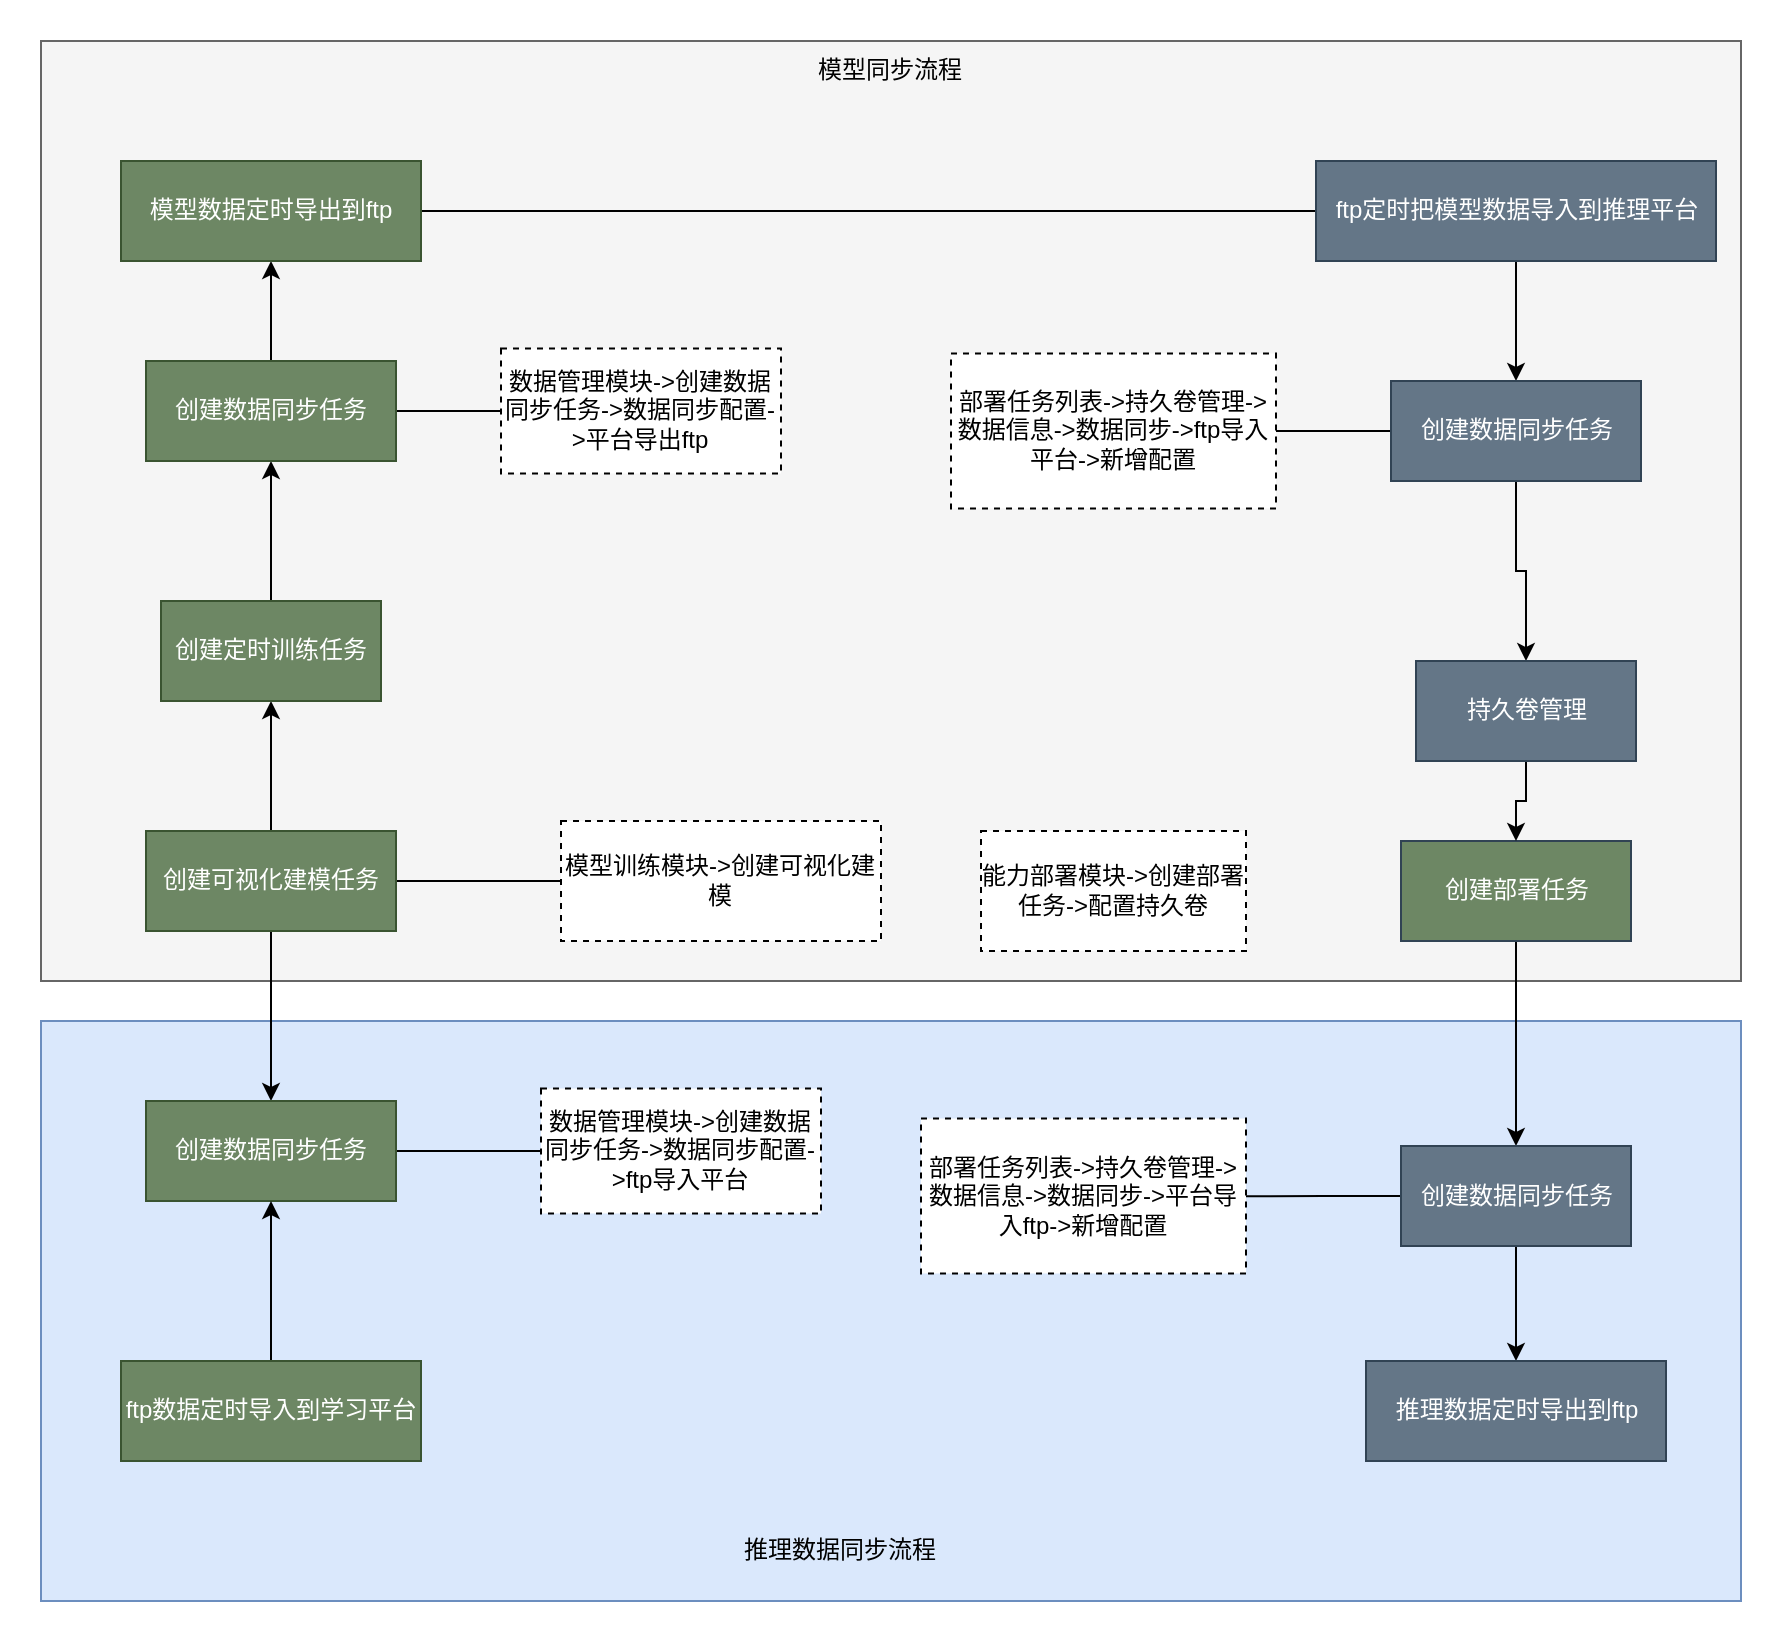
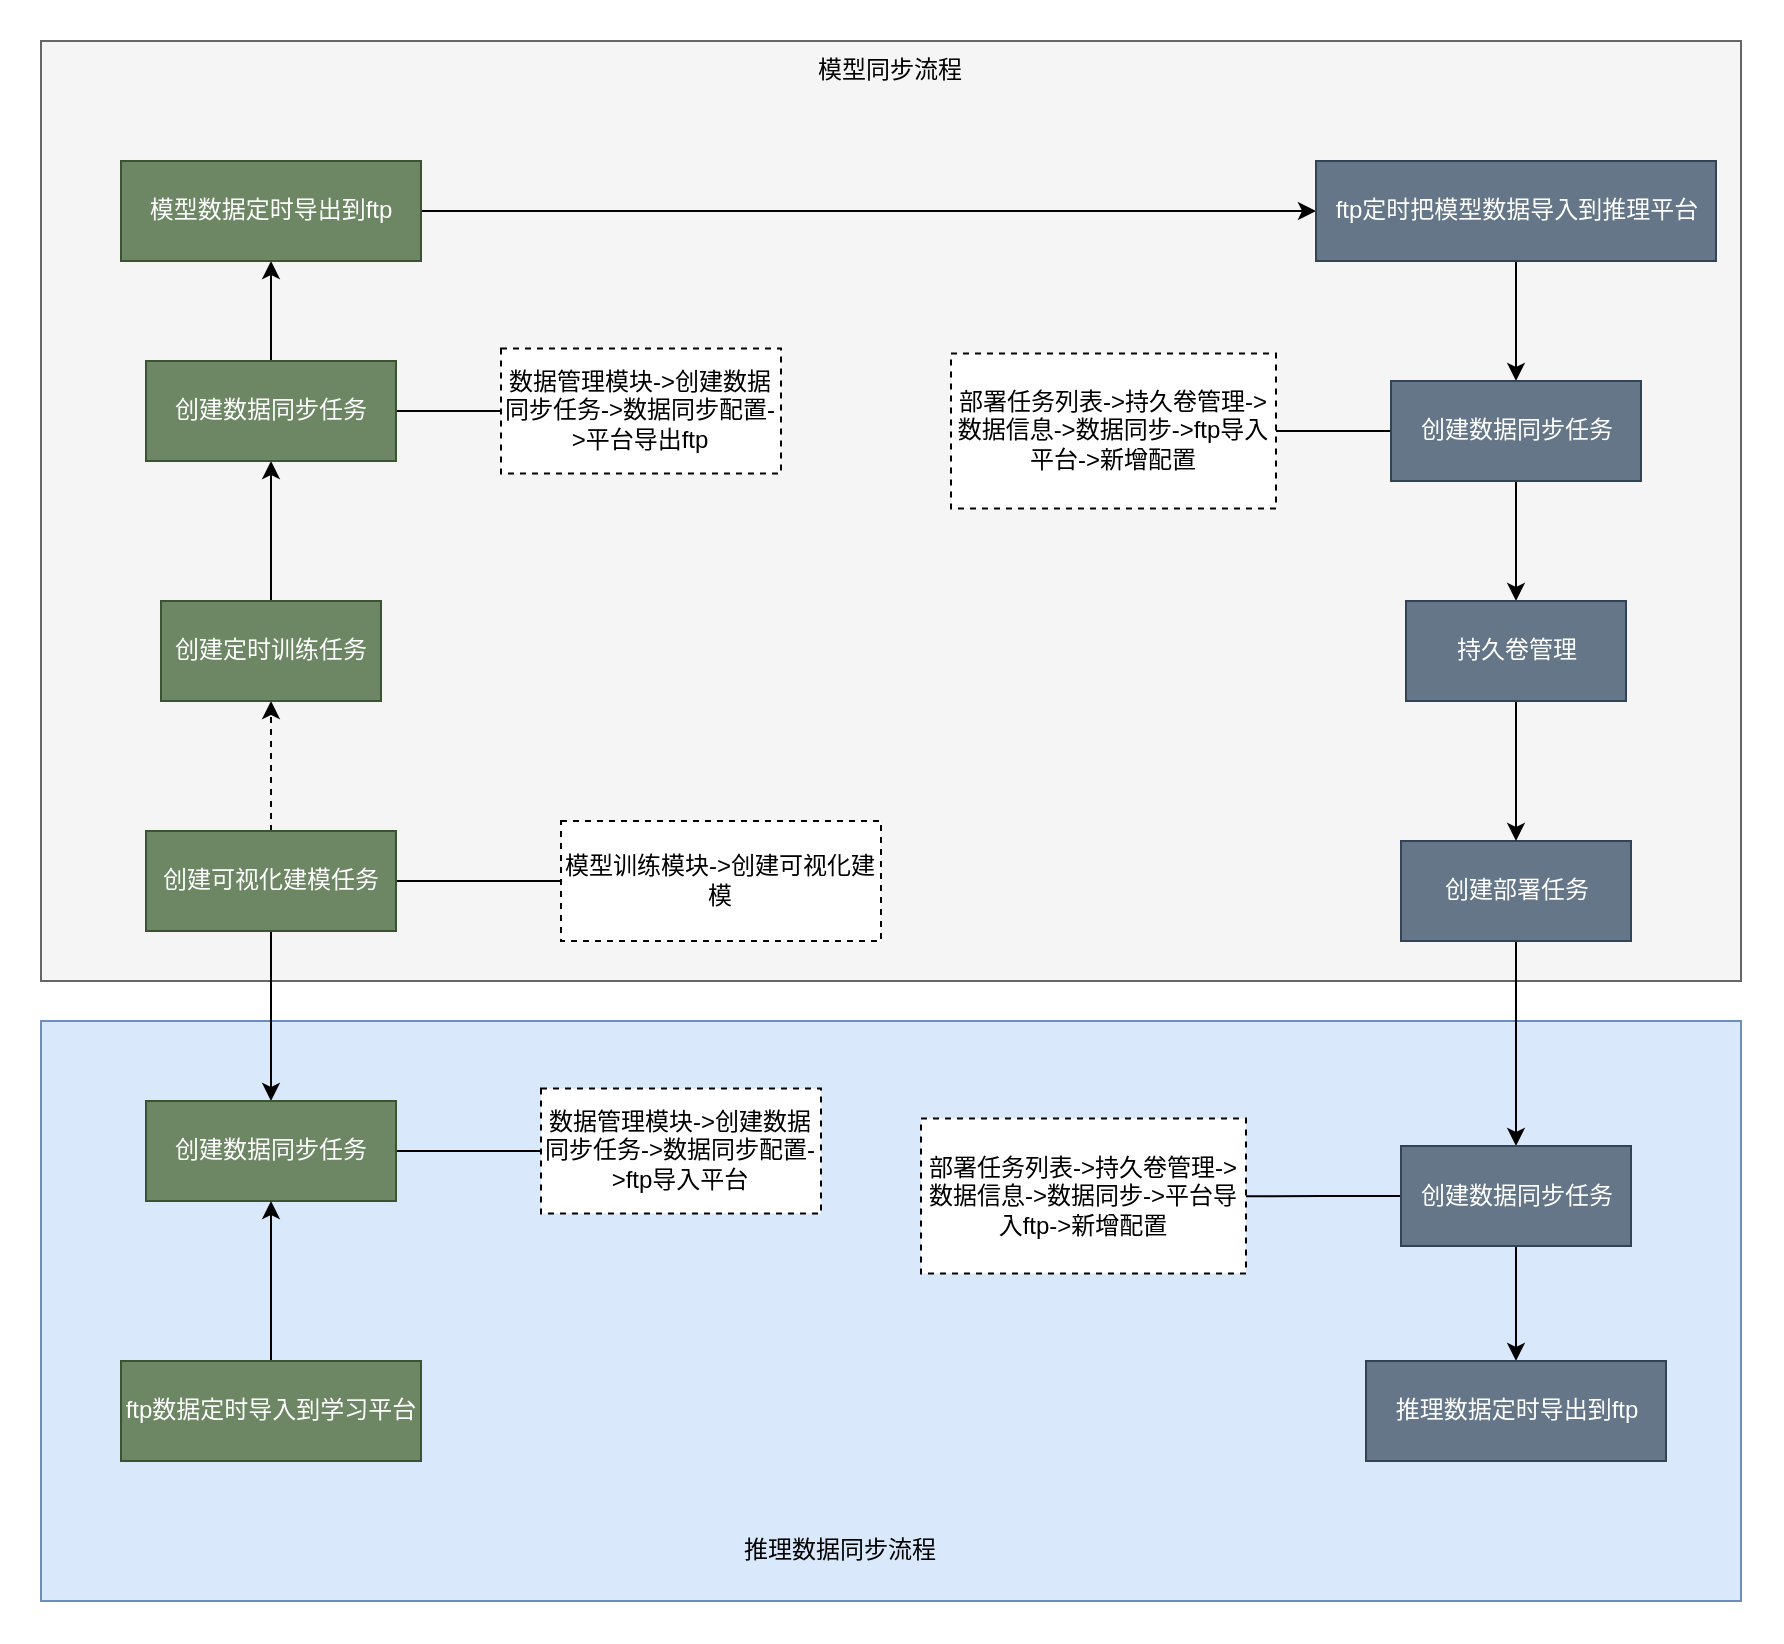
  <mxCell id="0" />
  <mxCell id="1" parent="0" />
  <mxCell id="2" value="" style="rounded=0;whiteSpace=wrap;html=1;fillColor=#dae8fc;strokeColor=#6c8ebf;" vertex="1" parent="1"><mxGeometry x="20" y="510" width="850" height="290" as="geometry" /></mxCell>
  <mxCell id="3" value="" style="rounded=0;whiteSpace=wrap;html=1;fillColor=#f5f5f5;fontColor=#333333;strokeColor=#666666;" vertex="1" parent="1"><mxGeometry x="20" y="20" width="850" height="470" as="geometry" /></mxCell>
  <mxCell id="4" style="edgeStyle=orthogonalEdgeStyle;rounded=0;orthogonalLoop=1;jettySize=auto;html=1;entryX=0.5;entryY=0;entryDx=0;entryDy=0;" edge="1" parent="1" source="7" target="9"><mxGeometry relative="1" as="geometry"><mxPoint x="135" y="500" as="targetPoint" /></mxGeometry></mxCell>
  <mxCell id="5" value="" style="edgeStyle=orthogonalEdgeStyle;rounded=0;orthogonalLoop=1;jettySize=auto;html=1;endArrow=none;endFill=0;" edge="1" parent="1" source="7" target="15"><mxGeometry relative="1" as="geometry" /></mxCell>
- <mxCell id="6" style="edgeStyle=orthogonalEdgeStyle;rounded=0;orthogonalLoop=1;jettySize=auto;html=1;entryX=0.5;entryY=1;entryDx=0;entryDy=0;endArrow=classic;endFill=1;" edge="1" parent="1" source="7" target="23"><mxGeometry relative="1" as="geometry" /></mxCell>
+ <mxCell id="6" style="edgeStyle=orthogonalEdgeStyle;rounded=0;orthogonalLoop=1;jettySize=auto;html=1;entryX=0.5;entryY=1;entryDx=0;entryDy=0;endArrow=classic;endFill=1;dashed=1;" edge="1" parent="1" source="7" target="23"><mxGeometry relative="1" as="geometry" /></mxCell>
  <mxCell id="7" value="创建可视化建模任务" style="html=1;fillColor=#6d8764;fontColor=#ffffff;strokeColor=#3A5431;" vertex="1" parent="1"><mxGeometry x="72.5" y="415" width="125" height="50" as="geometry" /></mxCell>
  <mxCell id="8" style="edgeStyle=orthogonalEdgeStyle;rounded=0;orthogonalLoop=1;jettySize=auto;html=1;entryX=0;entryY=0.5;entryDx=0;entryDy=0;endArrow=none;endFill=0;" edge="1" parent="1" source="9" target="16"><mxGeometry relative="1" as="geometry" /></mxCell>
  <mxCell id="9" value="创建数据同步任务" style="html=1;fillColor=#6d8764;fontColor=#ffffff;strokeColor=#3A5431;" vertex="1" parent="1"><mxGeometry x="72.5" y="550" width="125" height="50" as="geometry" /></mxCell>
  <mxCell id="10" style="edgeStyle=orthogonalEdgeStyle;rounded=0;orthogonalLoop=1;jettySize=auto;html=1;" edge="1" parent="1" source="11" target="14"><mxGeometry relative="1" as="geometry" /></mxCell>
- <mxCell id="11" value="创建部署任务" style="html=1;fillColor=#6d8764;fontColor=#ffffff;strokeColor=#314354;" vertex="1" parent="1"><mxGeometry x="700" y="420" width="115" height="50" as="geometry" /></mxCell>
+ <mxCell id="11" value="创建部署任务" style="html=1;fillColor=#647687;fontColor=#ffffff;strokeColor=#314354;" vertex="1" parent="1"><mxGeometry x="700" y="420" width="115" height="50" as="geometry" /></mxCell>
  <mxCell id="12" value="" style="edgeStyle=orthogonalEdgeStyle;rounded=0;orthogonalLoop=1;jettySize=auto;html=1;endArrow=none;endFill=0;" edge="1" parent="1" source="14" target="18"><mxGeometry relative="1" as="geometry" /></mxCell>
  <mxCell id="13" style="edgeStyle=orthogonalEdgeStyle;rounded=0;orthogonalLoop=1;jettySize=auto;html=1;entryX=0.5;entryY=0;entryDx=0;entryDy=0;" edge="1" parent="1" source="14" target="19"><mxGeometry relative="1" as="geometry" /></mxCell>
  <mxCell id="14" value="创建数据同步任务" style="html=1;fillColor=#647687;fontColor=#ffffff;strokeColor=#314354;" vertex="1" parent="1"><mxGeometry x="700" y="572.5" width="115" height="50" as="geometry" /></mxCell>
  <mxCell id="15" value="&lt;span style=&quot;&quot;&gt;模型训练模块-&amp;gt;创建可视化建模&lt;/span&gt;" style="whiteSpace=wrap;html=1;dashed=1;" vertex="1" parent="1"><mxGeometry x="280" y="410" width="160" height="60" as="geometry" /></mxCell>
  <mxCell id="16" value="&lt;span style=&quot;&quot;&gt;数据管理模块-&amp;gt;创建数据同步任务-&amp;gt;数据同步配置-&amp;gt;ftp导入平台&lt;/span&gt;" style="whiteSpace=wrap;html=1;dashed=1;" vertex="1" parent="1"><mxGeometry x="270" y="543.75" width="140" height="62.5" as="geometry" /></mxCell>
- <mxCell id="17" value="&lt;span style=&quot;&quot;&gt;能力部署模块-&amp;gt;创建部署任务-&amp;gt;配置持久卷&lt;/span&gt;" style="whiteSpace=wrap;html=1;dashed=1;" vertex="1" parent="1"><mxGeometry x="490" y="415" width="132.5" height="60" as="geometry" /></mxCell>
  <mxCell id="18" value="部署任务列表-&amp;gt;持久卷管理-&amp;gt;数据信息-&amp;gt;数据同步-&amp;gt;平台导入ftp-&amp;gt;新增配置" style="whiteSpace=wrap;html=1;dashed=1;" vertex="1" parent="1"><mxGeometry x="460" y="558.75" width="162.5" height="77.5" as="geometry" /></mxCell>
  <mxCell id="19" value="推理数据定时导出到ftp" style="html=1;fillColor=#647687;fontColor=#ffffff;strokeColor=#314354;" vertex="1" parent="1"><mxGeometry x="682.5" y="680" width="150" height="50" as="geometry" /></mxCell>
  <mxCell id="20" style="edgeStyle=orthogonalEdgeStyle;rounded=0;orthogonalLoop=1;jettySize=auto;html=1;entryX=0.5;entryY=1;entryDx=0;entryDy=0;" edge="1" parent="1" source="21" target="9"><mxGeometry relative="1" as="geometry" /></mxCell>
  <mxCell id="21" value="ftp数据定时导入到学习平台" style="html=1;fillColor=#6d8764;fontColor=#ffffff;strokeColor=#3A5431;" vertex="1" parent="1"><mxGeometry x="60" y="680" width="150" height="50" as="geometry" /></mxCell>
  <mxCell id="22" style="edgeStyle=orthogonalEdgeStyle;rounded=0;orthogonalLoop=1;jettySize=auto;html=1;entryX=0.5;entryY=1;entryDx=0;entryDy=0;endArrow=classic;endFill=1;" edge="1" parent="1" source="23" target="26"><mxGeometry relative="1" as="geometry" /></mxCell>
  <mxCell id="23" value="创建定时训练任务" style="html=1;fillColor=#6d8764;fontColor=#ffffff;strokeColor=#3A5431;" vertex="1" parent="1"><mxGeometry x="80" y="300" width="110" height="50" as="geometry" /></mxCell>
  <mxCell id="24" style="edgeStyle=orthogonalEdgeStyle;rounded=0;orthogonalLoop=1;jettySize=auto;html=1;entryX=0.5;entryY=1;entryDx=0;entryDy=0;endArrow=classic;endFill=1;" edge="1" parent="1" source="26" target="28"><mxGeometry relative="1" as="geometry" /></mxCell>
  <mxCell id="25" style="edgeStyle=orthogonalEdgeStyle;rounded=0;orthogonalLoop=1;jettySize=auto;html=1;entryX=0;entryY=0.5;entryDx=0;entryDy=0;endArrow=none;endFill=0;" edge="1" parent="1" source="26" target="34"><mxGeometry relative="1" as="geometry" /></mxCell>
  <mxCell id="26" value="创建数据同步任务" style="html=1;fillColor=#6d8764;fontColor=#ffffff;strokeColor=#3A5431;" vertex="1" parent="1"><mxGeometry x="72.5" y="180" width="125" height="50" as="geometry" /></mxCell>
- <mxCell id="27" style="edgeStyle=orthogonalEdgeStyle;rounded=0;orthogonalLoop=1;jettySize=auto;html=1;entryX=0;entryY=0.5;entryDx=0;entryDy=0;endArrow=none;endFill=1;" edge="1" parent="1" source="28" target="30"><mxGeometry relative="1" as="geometry" /></mxCell>
+ <mxCell id="27" style="edgeStyle=orthogonalEdgeStyle;rounded=0;orthogonalLoop=1;jettySize=auto;html=1;entryX=0;entryY=0.5;entryDx=0;entryDy=0;endArrow=classic;endFill=1;" edge="1" parent="1" source="28" target="30"><mxGeometry relative="1" as="geometry" /></mxCell>
  <mxCell id="28" value="模型数据定时导出到ftp" style="html=1;fillColor=#6d8764;fontColor=#ffffff;strokeColor=#3A5431;" vertex="1" parent="1"><mxGeometry x="60" y="80" width="150" height="50" as="geometry" /></mxCell>
  <mxCell id="29" style="edgeStyle=orthogonalEdgeStyle;rounded=0;orthogonalLoop=1;jettySize=auto;html=1;entryX=0.5;entryY=0;entryDx=0;entryDy=0;endArrow=classic;endFill=1;" edge="1" parent="1" source="30" target="33"><mxGeometry relative="1" as="geometry" /></mxCell>
  <mxCell id="30" value="ftp定时把模型数据导入到推理平台" style="html=1;fillColor=#647687;fontColor=#ffffff;strokeColor=#314354;" vertex="1" parent="1"><mxGeometry x="657.5" y="80" width="200" height="50" as="geometry" /></mxCell>
  <mxCell id="31" style="edgeStyle=orthogonalEdgeStyle;rounded=0;orthogonalLoop=1;jettySize=auto;html=1;entryX=1;entryY=0.5;entryDx=0;entryDy=0;endArrow=none;endFill=0;" edge="1" parent="1" source="33" target="35"><mxGeometry relative="1" as="geometry" /></mxCell>
  <mxCell id="32" style="edgeStyle=orthogonalEdgeStyle;rounded=0;orthogonalLoop=1;jettySize=auto;html=1;entryX=0.5;entryY=0;entryDx=0;entryDy=0;endArrow=classic;endFill=1;" edge="1" parent="1" source="33" target="37"><mxGeometry relative="1" as="geometry" /></mxCell>
  <mxCell id="33" value="创建数据同步任务" style="html=1;fillColor=#647687;fontColor=#ffffff;strokeColor=#314354;" vertex="1" parent="1"><mxGeometry x="695" y="190" width="125" height="50" as="geometry" /></mxCell>
  <mxCell id="34" value="&lt;span style=&quot;&quot;&gt;数据管理模块-&amp;gt;创建数据同步任务-&amp;gt;数据同步配置-&amp;gt;平台导出ftp&lt;/span&gt;" style="whiteSpace=wrap;html=1;dashed=1;" vertex="1" parent="1"><mxGeometry x="250" y="173.75" width="140" height="62.5" as="geometry" /></mxCell>
  <mxCell id="35" value="部署任务列表-&amp;gt;持久卷管理-&amp;gt;数据信息-&amp;gt;数据同步-&amp;gt;ftp导入平台-&amp;gt;新增配置" style="whiteSpace=wrap;html=1;dashed=1;" vertex="1" parent="1"><mxGeometry x="475" y="176.25" width="162.5" height="77.5" as="geometry" /></mxCell>
  <mxCell id="36" style="edgeStyle=orthogonalEdgeStyle;rounded=0;orthogonalLoop=1;jettySize=auto;html=1;endArrow=classic;endFill=1;" edge="1" parent="1" source="37" target="11"><mxGeometry relative="1" as="geometry" /></mxCell>
- <mxCell id="37" value="持久卷管理" style="html=1;fillColor=#647687;fontColor=#ffffff;strokeColor=#314354;" vertex="1" parent="1"><mxGeometry x="707.5" y="330" width="110" height="50" as="geometry" /></mxCell>
+ <mxCell id="37" value="持久卷管理" style="html=1;fillColor=#647687;fontColor=#ffffff;strokeColor=#314354;" vertex="1" parent="1"><mxGeometry x="702.5" y="300" width="110" height="50" as="geometry" /></mxCell>
  <mxCell id="38" value="模型同步流程" style="text;html=1;strokeColor=none;fillColor=none;align=center;verticalAlign=middle;whiteSpace=wrap;rounded=0;" vertex="1" parent="1"><mxGeometry x="400" y="20" width="90" height="30" as="geometry" /></mxCell>
  <mxCell id="39" value="推理数据同步流程" style="text;html=1;strokeColor=none;fillColor=none;align=center;verticalAlign=middle;whiteSpace=wrap;rounded=0;" vertex="1" parent="1"><mxGeometry x="360" y="760" width="120" height="30" as="geometry" /></mxCell>
